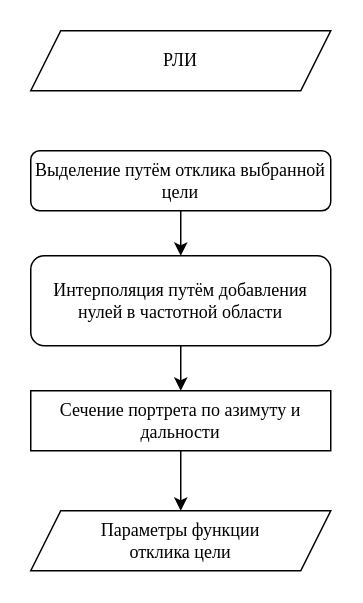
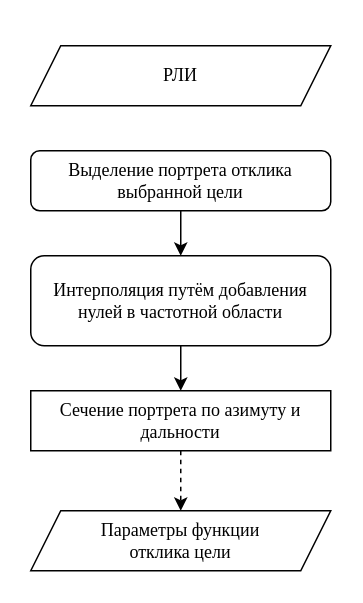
  <mxCell id="0" />
  <mxCell id="1" parent="0" />
- <mxCell id="2" value="РЛИ" style="shape=parallelogram;perimeter=parallelogramPerimeter;whiteSpace=wrap;html=1;fixedSize=1;fontFamily=JetBrains Mono;" vertex="1" parent="1"><mxGeometry x="20" y="20" width="200" height="40" as="geometry" /></mxCell>
+ <mxCell id="2" value="РЛИ" style="shape=parallelogram;perimeter=parallelogramPerimeter;whiteSpace=wrap;html=1;fixedSize=1;fontFamily=JetBrains Mono;" vertex="1" parent="1"><mxGeometry x="20" y="30" width="200" height="40" as="geometry" /></mxCell>
  <mxCell id="3" style="edgeStyle=orthogonalEdgeStyle;rounded=0;orthogonalLoop=1;jettySize=auto;html=1;exitX=0.5;exitY=1;exitDx=0;exitDy=0;entryX=0.5;entryY=0;entryDx=0;entryDy=0;fontFamily=JetBrains Mono;" edge="1" parent="1" source="4" target="6"><mxGeometry relative="1" as="geometry" /></mxCell>
- <mxCell id="4" value="Выделение путём отклика выбранной цели" style="rounded=1;whiteSpace=wrap;html=1;fontFamily=JetBrains Mono;" vertex="1" parent="1"><mxGeometry x="20" y="100" width="200" height="40" as="geometry" /></mxCell>
+ <mxCell id="4" value="Выделение портрета отклика выбранной цели" style="rounded=1;whiteSpace=wrap;html=1;fontFamily=JetBrains Mono;" vertex="1" parent="1"><mxGeometry x="20" y="100" width="200" height="40" as="geometry" /></mxCell>
  <mxCell id="5" style="edgeStyle=orthogonalEdgeStyle;rounded=0;orthogonalLoop=1;jettySize=auto;html=1;exitX=0.5;exitY=1;exitDx=0;exitDy=0;entryX=0.5;entryY=0;entryDx=0;entryDy=0;fontFamily=JetBrains Mono;" edge="1" parent="1" source="6" target="8"><mxGeometry relative="1" as="geometry" /></mxCell>
  <mxCell id="6" value="Интерполяция путём добавления нулей в частотной области" style="rounded=1;whiteSpace=wrap;html=1;fontFamily=JetBrains Mono;" vertex="1" parent="1"><mxGeometry x="20" y="170" width="200" height="60" as="geometry" /></mxCell>
- <mxCell id="7" style="edgeStyle=orthogonalEdgeStyle;rounded=0;orthogonalLoop=1;jettySize=auto;html=1;exitX=0.5;exitY=1;exitDx=0;exitDy=0;entryX=0.5;entryY=0;entryDx=0;entryDy=0;fontFamily=JetBrains Mono;" edge="1" parent="1" source="8" target="9"><mxGeometry relative="1" as="geometry" /></mxCell>
+ <mxCell id="7" style="edgeStyle=orthogonalEdgeStyle;rounded=0;orthogonalLoop=1;jettySize=auto;html=1;exitX=0.5;exitY=1;exitDx=0;exitDy=0;entryX=0.5;entryY=0;entryDx=0;entryDy=0;fontFamily=JetBrains Mono;dashed=1;" edge="1" parent="1" source="8" target="9"><mxGeometry relative="1" as="geometry" /></mxCell>
  <mxCell id="8" value="Сечение портрета по азимуту и дальности" style="whiteSpace=wrap;html=1;fontFamily=JetBrains Mono;rounded=0;" vertex="1" parent="1"><mxGeometry x="20" y="260" width="200" height="40" as="geometry" /></mxCell>
  <mxCell id="9" value="Параметры функции&lt;div&gt;отклика цели&lt;/div&gt;" style="shape=parallelogram;perimeter=parallelogramPerimeter;whiteSpace=wrap;html=1;fixedSize=1;fontFamily=JetBrains Mono;" vertex="1" parent="1"><mxGeometry x="20" y="340" width="200" height="40" as="geometry" /></mxCell>
